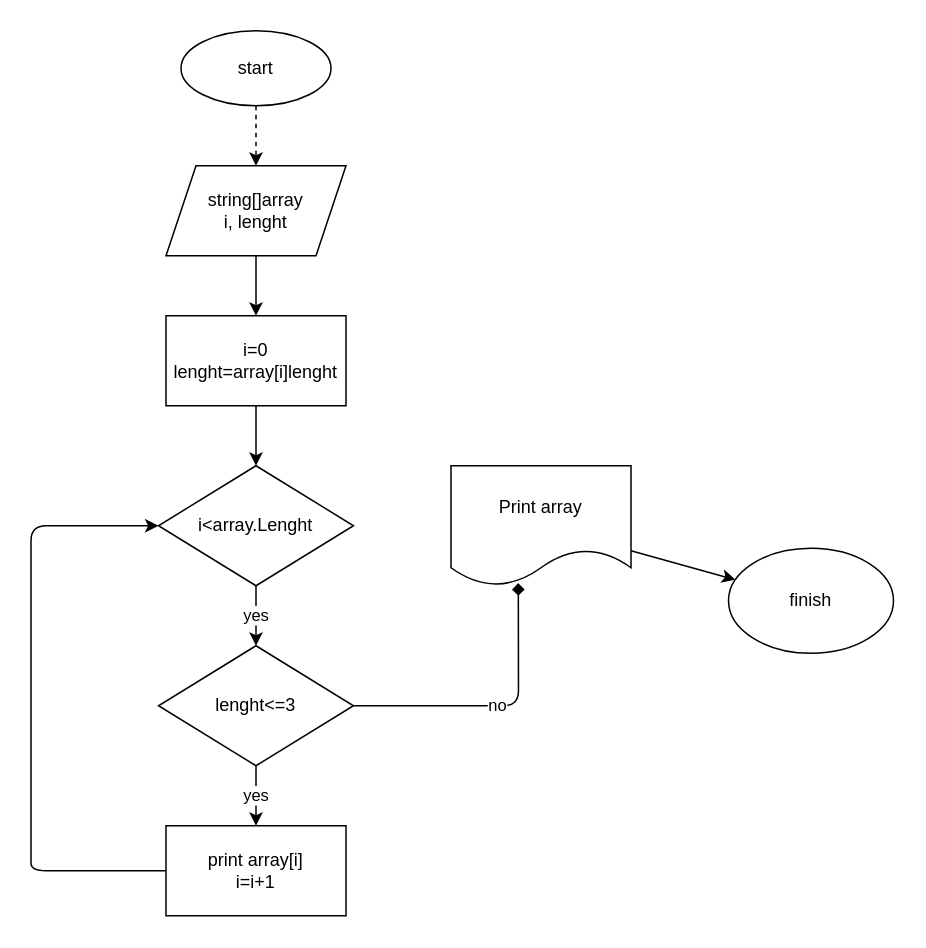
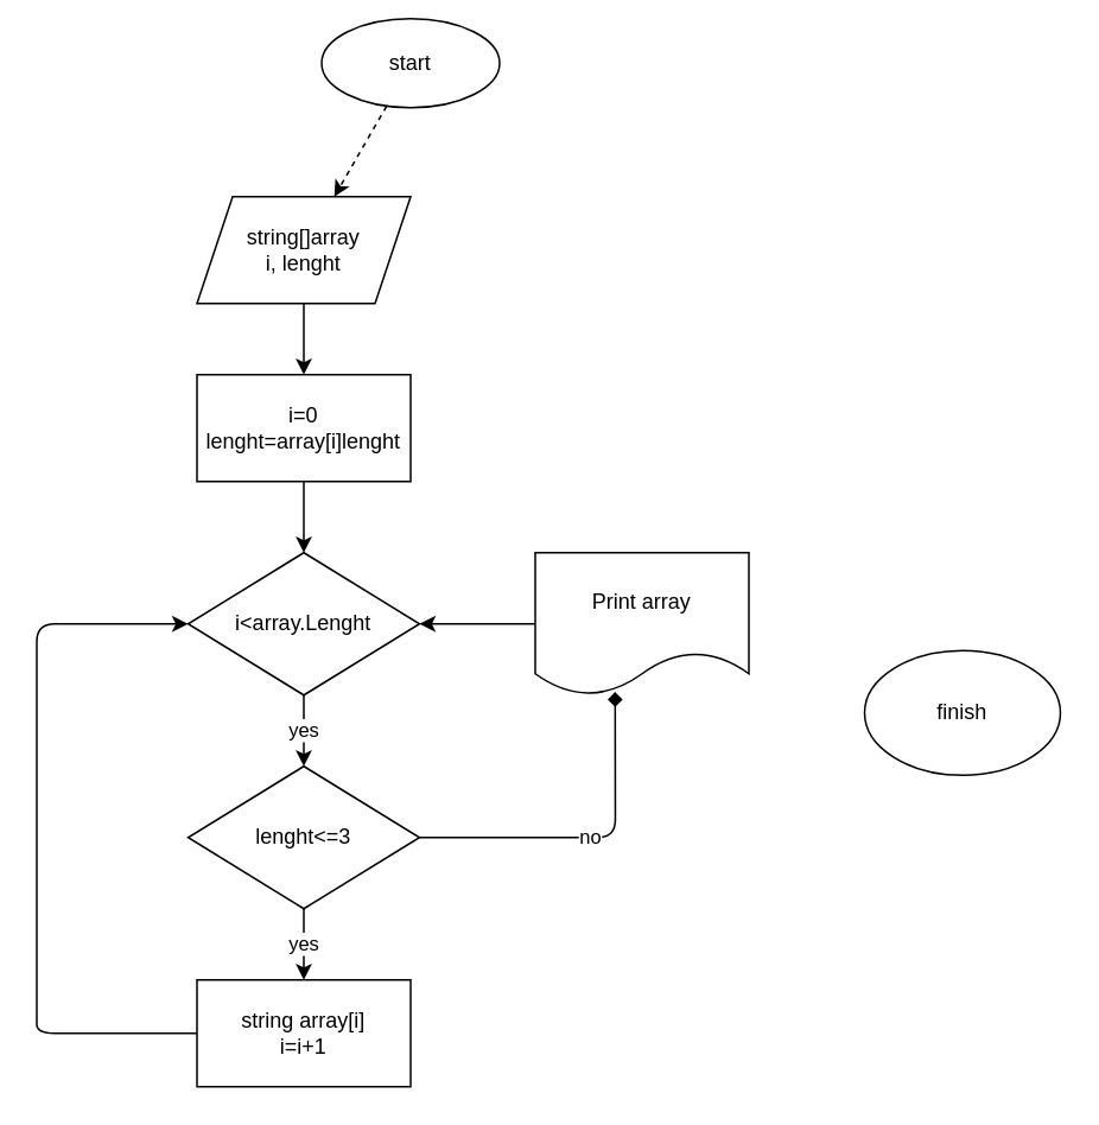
  <mxCell id="0" />
  <mxCell id="1" parent="0" />
  <mxCell id="2" value="" style="edgeStyle=none;html=1;dashed=1;" edge="1" parent="1" source="3" target="5"><mxGeometry relative="1" as="geometry" /></mxCell>
- <mxCell id="3" value="start" style="ellipse;whiteSpace=wrap;html=1;" vertex="1" parent="1"><mxGeometry x="120" y="20" width="100" height="50" as="geometry" /></mxCell>
+ <mxCell id="3" value="start" style="ellipse;whiteSpace=wrap;html=1;" vertex="1" parent="1"><mxGeometry x="180" y="10" width="100" height="50" as="geometry" /></mxCell>
  <mxCell id="4" value="" style="edgeStyle=none;html=1;" edge="1" parent="1" source="5" target="7"><mxGeometry relative="1" as="geometry" /></mxCell>
  <mxCell id="5" value="string[]array&lt;br&gt;i, lenght" style="shape=parallelogram;perimeter=parallelogramPerimeter;whiteSpace=wrap;html=1;fixedSize=1;" vertex="1" parent="1"><mxGeometry x="110" y="110" width="120" height="60" as="geometry" /></mxCell>
  <mxCell id="6" value="" style="edgeStyle=none;html=1;" edge="1" parent="1" source="7" target="9"><mxGeometry relative="1" as="geometry" /></mxCell>
  <mxCell id="7" value="i=0&lt;br&gt;lenght=array[i]lenght" style="rounded=0;whiteSpace=wrap;html=1;" vertex="1" parent="1"><mxGeometry x="110" y="210" width="120" height="60" as="geometry" /></mxCell>
  <mxCell id="8" value="yes" style="edgeStyle=none;html=1;" edge="1" parent="1" source="9" target="12"><mxGeometry relative="1" as="geometry" /></mxCell>
  <mxCell id="9" value="i&amp;lt;array.Lenght" style="rhombus;whiteSpace=wrap;html=1;" vertex="1" parent="1"><mxGeometry x="105" y="310" width="130" height="80" as="geometry" /></mxCell>
  <mxCell id="10" value="no" style="edgeStyle=none;html=1;entryX=0.374;entryY=0.978;entryDx=0;entryDy=0;entryPerimeter=0;endArrow=diamond;" edge="1" parent="1" source="12" target="14"><mxGeometry relative="1" as="geometry"><Array as="points"><mxPoint x="345" y="470" /></Array></mxGeometry></mxCell>
  <mxCell id="11" value="yes" style="edgeStyle=none;html=1;" edge="1" parent="1" source="12" target="16"><mxGeometry relative="1" as="geometry" /></mxCell>
  <mxCell id="12" value="lenght&amp;lt;=3" style="rhombus;whiteSpace=wrap;html=1;" vertex="1" parent="1"><mxGeometry x="105" y="430" width="130" height="80" as="geometry" /></mxCell>
- <mxCell id="13" value="" style="edgeStyle=none;html=1;" edge="1" parent="1" source="14" target="17"><mxGeometry relative="1" as="geometry" /></mxCell>
+ <mxCell id="13" value="" style="edgeStyle=none;html=1;" edge="1" parent="1" source="14" target="9"><mxGeometry relative="1" as="geometry" /></mxCell>
  <mxCell id="14" value="Print array" style="shape=document;whiteSpace=wrap;html=1;boundedLbl=1;" vertex="1" parent="1"><mxGeometry x="300" y="310" width="120" height="80" as="geometry" /></mxCell>
  <mxCell id="15" style="edgeStyle=none;html=1;entryX=0;entryY=0.5;entryDx=0;entryDy=0;" edge="1" parent="1" source="16" target="9"><mxGeometry relative="1" as="geometry"><Array as="points"><mxPoint x="20" y="580" /><mxPoint x="20" y="570" /><mxPoint x="20" y="350" /></Array></mxGeometry></mxCell>
- <mxCell id="16" value="print array[i]&lt;br&gt;i=i+1" style="rounded=0;whiteSpace=wrap;html=1;" vertex="1" parent="1"><mxGeometry x="110" y="550" width="120" height="60" as="geometry" /></mxCell>
+ <mxCell id="16" value="string array[i]&lt;br&gt;i=i+1" style="rounded=0;whiteSpace=wrap;html=1;" vertex="1" parent="1"><mxGeometry x="110" y="550" width="120" height="60" as="geometry" /></mxCell>
  <mxCell id="17" value="finish" style="ellipse;whiteSpace=wrap;html=1;" vertex="1" parent="1"><mxGeometry x="485" y="365" width="110" height="70" as="geometry" /></mxCell>
